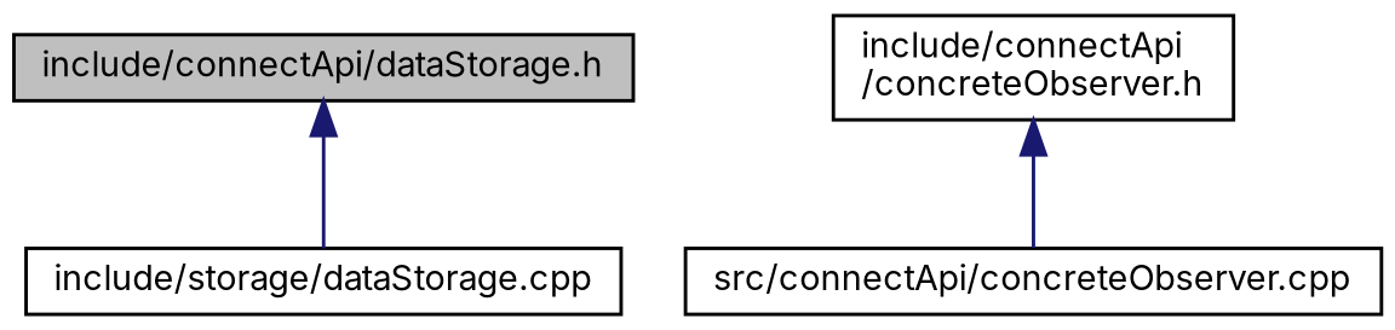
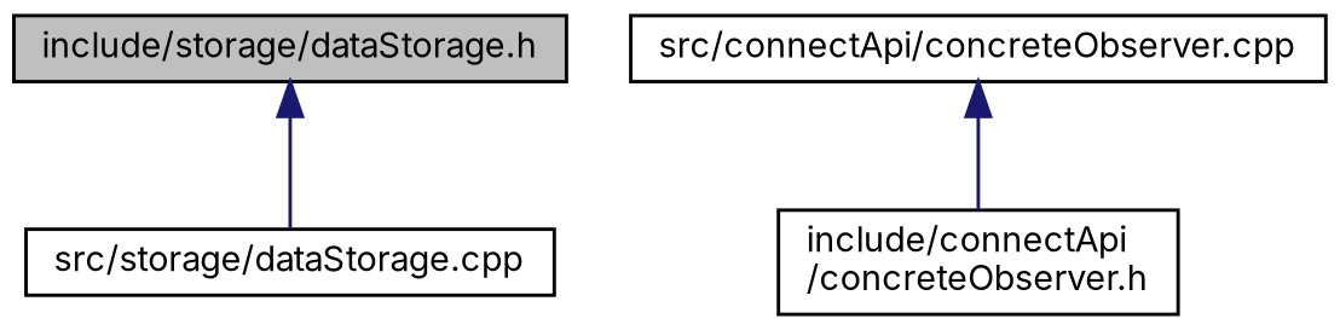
  digraph {
    fontname=Inter
    node [color=black fillcolor=white fontname=Inter fontsize=10 shape=record style=filled]
    edge [color=midnightblue dir=back fontname=Inter fontsize=10 labelfontname=Helvetica labelfontsize=10 style=solid]
-   n1 [fillcolor=grey75 fontcolor=black height=0.2 label="include/connectApi/dataStorage.h" width=0.4]
-   n2 [height=0.2 label="include/storage/dataStorage.cpp" width=0.4]
+   n1 [fillcolor=grey75 fontcolor=black height=0.2 label="include/storage/dataStorage.h" width=0.4]
+   n2 [height=0.2 label="src/storage/dataStorage.cpp" width=0.4]
    n3 [height=0.2 label="include/connectApi\l/concreteObserver.h" width=0.4]
    n4 [height=0.2 label="src/connectApi/concreteObserver.cpp" width=0.4]
    n1 -> n2
-   n3 -> n4
+   n4 -> n3
  }
